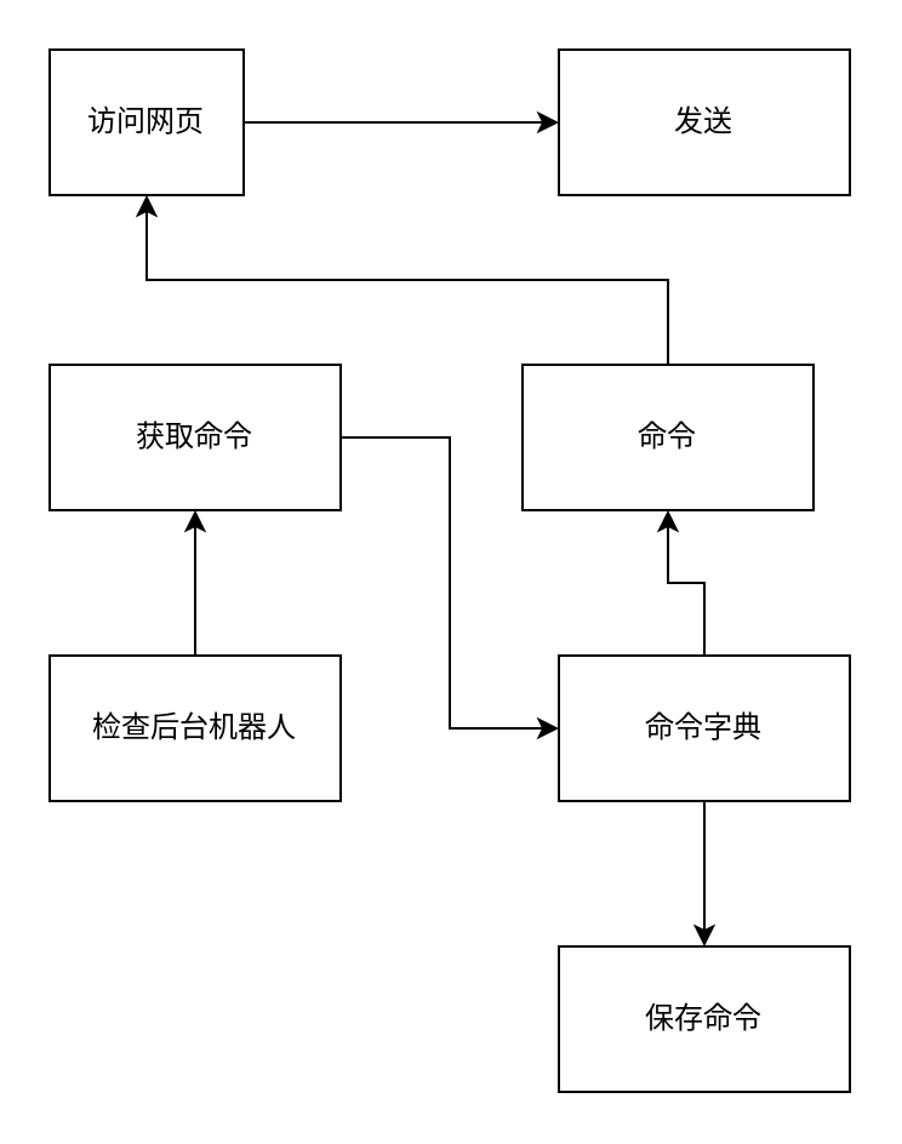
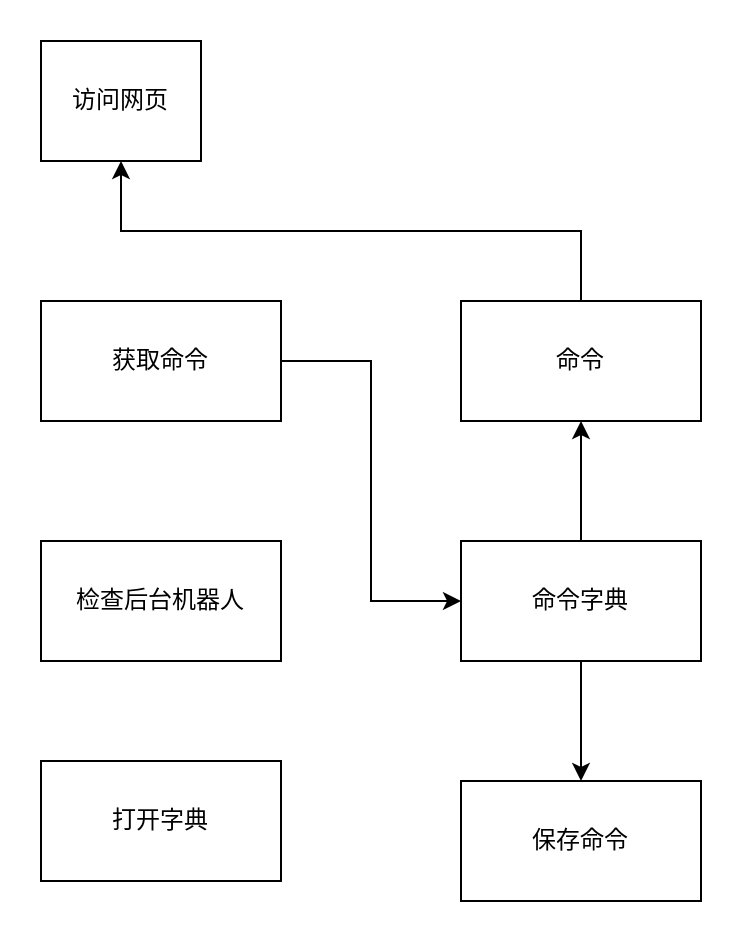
  <mxCell id="0" />
  <mxCell id="1" parent="0" />
- <mxCell id="2" style="edgeStyle=orthogonalEdgeStyle;rounded=0;orthogonalLoop=1;jettySize=auto;html=1;exitX=1;exitY=0.5;exitDx=0;exitDy=0;entryX=0;entryY=0.5;entryDx=0;entryDy=0;" parent="1" source="3" target="4" edge="1"><mxGeometry relative="1" as="geometry" /></mxCell>
  <mxCell id="3" value="访问网页" style="rounded=0;whiteSpace=wrap;html=1;" parent="1" vertex="1"><mxGeometry x="20" y="20" width="80" height="60" as="geometry" /></mxCell>
- <mxCell id="4" value="发送" style="rounded=0;whiteSpace=wrap;html=1;" parent="1" vertex="1"><mxGeometry x="230" y="20" width="120" height="60" as="geometry" /></mxCell>
  <mxCell id="5" style="edgeStyle=orthogonalEdgeStyle;rounded=0;orthogonalLoop=1;jettySize=auto;html=1;exitX=1;exitY=0.5;exitDx=0;exitDy=0;entryX=0;entryY=0.5;entryDx=0;entryDy=0;" parent="1" source="6" target="13" edge="1"><mxGeometry relative="1" as="geometry" /></mxCell>
  <mxCell id="6" value="获取命令" style="rounded=0;whiteSpace=wrap;html=1;" parent="1" vertex="1"><mxGeometry x="20" y="150" width="120" height="60" as="geometry" /></mxCell>
  <mxCell id="7" style="edgeStyle=orthogonalEdgeStyle;rounded=0;orthogonalLoop=1;jettySize=auto;html=1;exitX=0.5;exitY=0;exitDx=0;exitDy=0;entryX=0.5;entryY=1;entryDx=0;entryDy=0;" parent="1" source="8" target="3" edge="1"><mxGeometry relative="1" as="geometry" /></mxCell>
- <mxCell id="8" value="命令" style="rounded=0;whiteSpace=wrap;html=1;" parent="1" vertex="1"><mxGeometry x="215" y="150" width="120" height="60" as="geometry" /></mxCell>
- <mxCell id="9" style="edgeStyle=orthogonalEdgeStyle;rounded=0;orthogonalLoop=1;jettySize=auto;html=1;exitX=0.5;exitY=0;exitDx=0;exitDy=0;entryX=0.5;entryY=1;entryDx=0;entryDy=0;" parent="1" source="10" target="6" edge="1"><mxGeometry relative="1" as="geometry" /></mxCell>
+ <mxCell id="8" value="命令" style="rounded=0;whiteSpace=wrap;html=1;" parent="1" vertex="1"><mxGeometry x="230" y="150" width="120" height="60" as="geometry" /></mxCell>
  <mxCell id="10" value="检查后台机器人" style="rounded=0;whiteSpace=wrap;html=1;" parent="1" vertex="1"><mxGeometry x="20" y="270" width="120" height="60" as="geometry" /></mxCell>
  <mxCell id="11" style="edgeStyle=orthogonalEdgeStyle;rounded=0;orthogonalLoop=1;jettySize=auto;html=1;exitX=0.5;exitY=0;exitDx=0;exitDy=0;entryX=0.5;entryY=1;entryDx=0;entryDy=0;" parent="1" source="13" target="8" edge="1"><mxGeometry relative="1" as="geometry" /></mxCell>
  <mxCell id="12" style="edgeStyle=orthogonalEdgeStyle;rounded=0;orthogonalLoop=1;jettySize=auto;html=1;exitX=0.5;exitY=1;exitDx=0;exitDy=0;" parent="1" source="13" edge="1"><mxGeometry relative="1" as="geometry"><mxPoint x="290" y="390" as="targetPoint" /></mxGeometry></mxCell>
  <mxCell id="13" value="命令字典" style="rounded=0;whiteSpace=wrap;html=1;" parent="1" vertex="1"><mxGeometry x="230" y="270" width="120" height="60" as="geometry" /></mxCell>
+ <mxCell id="14" value="打开字典" style="rounded=0;whiteSpace=wrap;html=1;" parent="1" vertex="1"><mxGeometry x="20" y="380" width="120" height="60" as="geometry" /></mxCell>
  <mxCell id="15" value="保存命令" style="rounded=0;whiteSpace=wrap;html=1;" parent="1" vertex="1"><mxGeometry x="230" y="390" width="120" height="60" as="geometry" /></mxCell>
